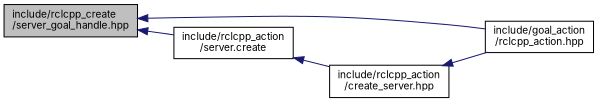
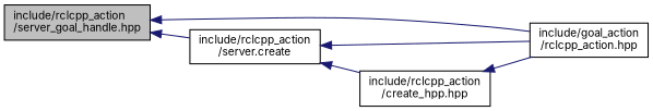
  digraph {
    fontname=Inter
    rankdir=LR
    node [color=black fillcolor=white fontname=Inter fontsize=10 shape=record style=filled]
    edge [color=midnightblue dir=back fontname=Inter fontsize=10 labelfontname=Helvetica labelfontsize=10 style=solid]
-   n1 [fillcolor=grey75 fontcolor=black height=0.2 label="include/rclcpp_create\l/server_goal_handle.hpp" width=0.4]
+   n1 [fillcolor=grey75 fontcolor=black height=0.2 label="include/rclcpp_action\l/server_goal_handle.hpp" width=0.4]
    n2 [height=0.2 label="include/goal_action\l/rclcpp_action.hpp" width=0.4]
    n3 [height=0.2 label="include/rclcpp_action\l/server.create" width=0.4]
-   n4 [height=0.2 label="include/rclcpp_action\l/create_server.hpp" width=0.4]
+   n4 [height=0.2 label="include/rclcpp_action\l/create_hpp.hpp" width=0.4]
    n1 -> n2
    n1 -> n3
+   n3 -> n2
    n3 -> n4
    n4 -> n2
  }
